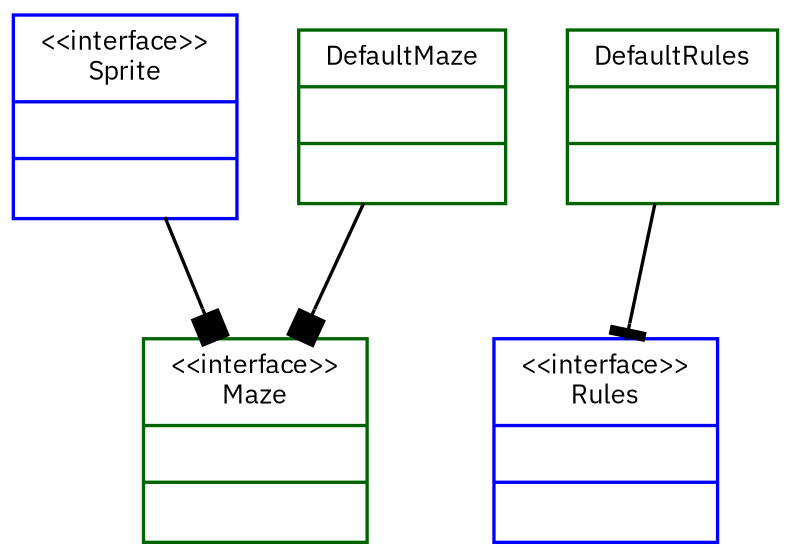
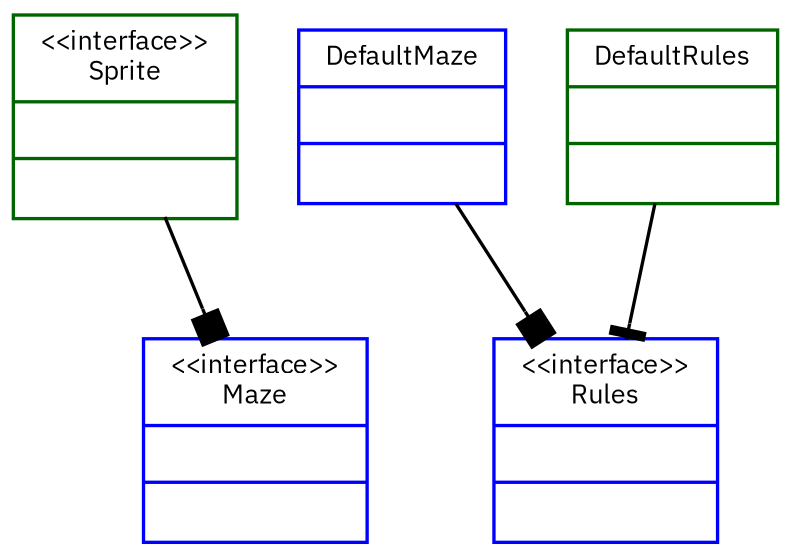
  digraph {
    fontname="IBM Plex Sans"
    fontsize=8
    node [color=blue fontname="IBM Plex Sans" fontsize=8 shape=record]
    edge [arrowhead=box fontname="IBM Plex Sans" fontsize=8]
-   n1 [color=darkgreen label="{\<\<interface\>\>\nMaze|\l|\l}"]
-   n2 [label="{\<\<interface\>\>\nSprite|\l|\l}"]
+   n1 [label="{\<\<interface\>\>\nMaze|\l|\l}"]
+   n2 [color=darkgreen label="{\<\<interface\>\>\nSprite|\l|\l}"]
    n3 [label="{\<\<interface\>\>\nRules|\l|\l}"]
-   n4 [color=darkgreen label="{DefaultMaze|\l|\l}"]
+   n4 [label="{DefaultMaze|\l|\l}"]
    n5 [color=darkgreen label="{DefaultRules|\l|\l}"]
    n2 -> n1
-   n4 -> n1
+   n4 -> n3
    n5 -> n3 [arrowhead=tee]
  }
